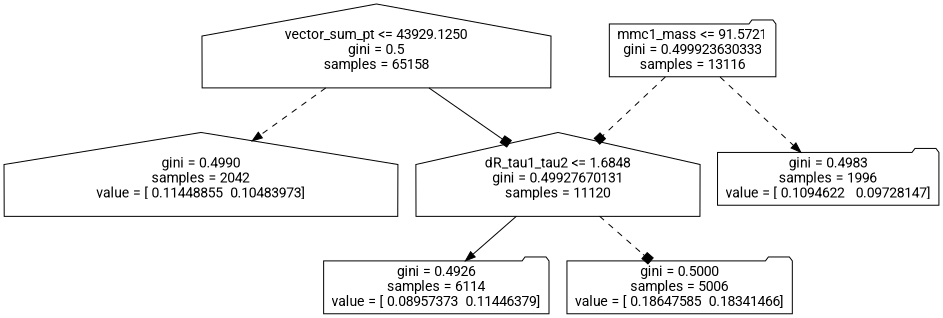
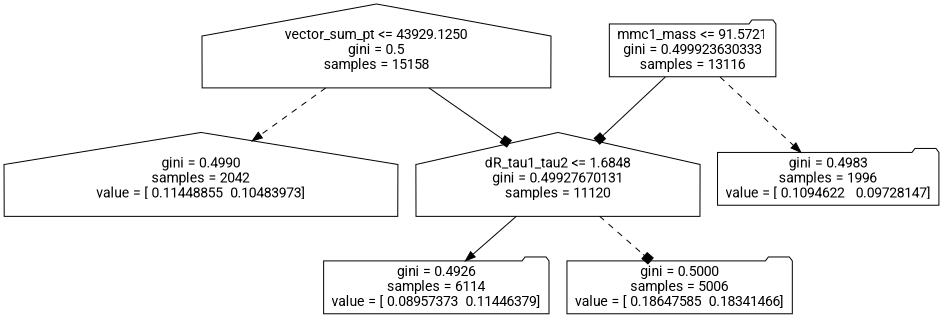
  digraph {
    fontname=Roboto
    node [fontname=Roboto shape=folder]
    edge [arrowhead=normal fontname=Roboto style=dashed]
-   n1 [label="vector_sum_pt <= 43929.1250\ngini = 0.5\nsamples = 65158" shape=house]
+   n1 [label="vector_sum_pt <= 43929.1250\ngini = 0.5\nsamples = 15158" shape=house]
    n2 [label="gini = 0.4990\nsamples = 2042\nvalue = [ 0.11448855  0.10483973]" shape=house]
    n3 [label="dR_tau1_tau2 <= 1.6848\ngini = 0.49927670131\nsamples = 11120" shape=house]
    n4 [label="mmc1_mass <= 91.5721\ngini = 0.499923630333\nsamples = 13116"]
    n5 [label="gini = 0.4983\nsamples = 1996\nvalue = [ 0.1094622   0.09728147]"]
    n6 [label="gini = 0.4926\nsamples = 6114\nvalue = [ 0.08957373  0.11446379]"]
    n7 [label="gini = 0.5000\nsamples = 5006\nvalue = [ 0.18647585  0.18341466]"]
    n1 -> n2
    n1 -> n3 [arrowhead=box style=solid]
    n3 -> n6 [style=solid]
    n3 -> n7 [arrowhead=box]
-   n4 -> n3 [arrowhead=box]
+   n4 -> n3 [arrowhead=box style=solid]
    n4 -> n5
  }
